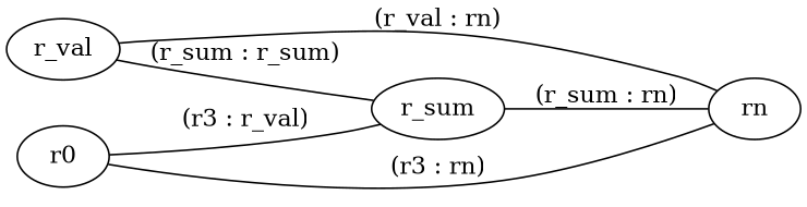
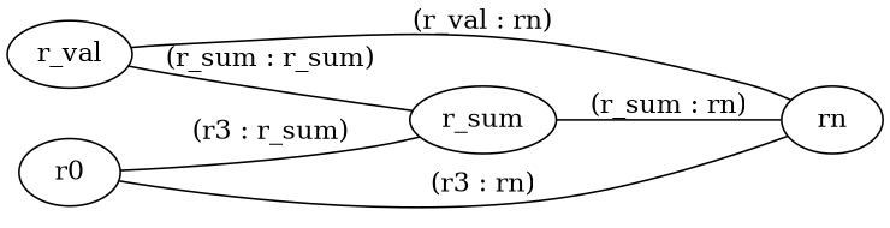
  graph {
    rankdir=LR
    n1 [label=r_sum]
    n2 [label=rn]
    n3 [label=r_val]
    n4 [label=r0]
    n1 -- n2 [label="(r_sum : rn)"]
    n3 -- n1 [label="(r_sum : r_sum)"]
    n3 -- n2 [label="(r_val : rn)"]
-   n4 -- n1 [label="(r3 : r_val)"]
+   n4 -- n1 [label="(r3 : r_sum)"]
    n4 -- n2 [label="(r3 : rn)"]
  }
